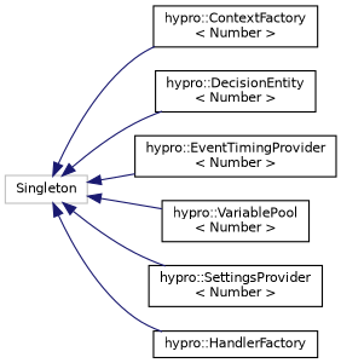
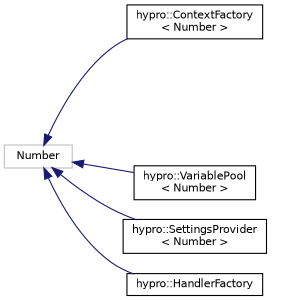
  digraph {
    rankdir=LR
    node [color=black fillcolor=white fontname=Helvetica fontsize=10 shape=record style=filled]
    edge [color=midnightblue dir=back fontname=Helvetica fontsize=10 labelfontname=Helvetica labelfontsize=10 style=solid]
-   n1 [color=grey75 height=0.2 label=Singleton width=0.4]
+   n1 [color=grey75 height=0.2 label=Number width=0.4]
    n2 [height=0.2 label="hypro::ContextFactory\l\< Number \>" width=0.4]
-   n3 [height=0.2 label="hypro::DecisionEntity\l\< Number \>" width=0.4]
-   n4 [height=0.2 label="hypro::EventTimingProvider\l\< Number \>" width=0.4]
    n5 [height=0.2 label="hypro::VariablePool\l\< Number \>" width=0.4]
    n6 [height=0.2 label="hypro::SettingsProvider\l\< Number \>" width=0.4]
    n7 [height=0.2 label="hypro::HandlerFactory" width=0.4]
    n1 -> n2
-   n1 -> n3
-   n1 -> n4
    n1 -> n5
    n1 -> n6
    n1 -> n7
  }
